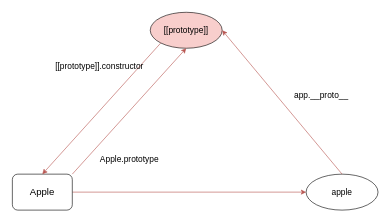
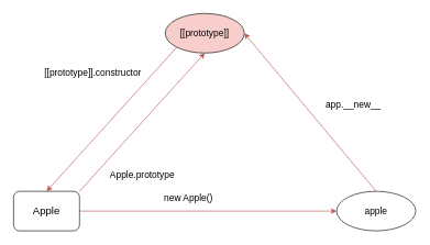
  <mxCell id="0" />
  <mxCell id="1" parent="0" />
  <mxCell id="2" style="edgeStyle=orthogonalEdgeStyle;rounded=0;orthogonalLoop=1;jettySize=auto;html=1;fillColor=#f8cecc;strokeColor=#b85450;" edge="1" parent="1" source="3" target="4"><mxGeometry relative="1" as="geometry" /></mxCell>
  <mxCell id="3" value="&lt;font size=&quot;3&quot;&gt;Apple&lt;/font&gt;" style="rounded=1;whiteSpace=wrap;html=1;" vertex="1" parent="1"><mxGeometry x="20" y="290" width="100" height="60" as="geometry" /></mxCell>
  <mxCell id="4" value="&lt;font style=&quot;font-size: 14px&quot;&gt;apple&lt;/font&gt;" style="ellipse;whiteSpace=wrap;html=1;" vertex="1" parent="1"><mxGeometry x="510" y="290" width="120" height="60" as="geometry" /></mxCell>
  <mxCell id="5" value="&lt;font style=&quot;font-size: 14px&quot;&gt;[[&lt;font style=&quot;font-size: 14px&quot;&gt;prototype&lt;/font&gt;]]&lt;/font&gt;" style="ellipse;whiteSpace=wrap;html=1;fillColor=#f8cecc;" vertex="1" parent="1"><mxGeometry x="250" y="20" width="120" height="60" as="geometry" /></mxCell>
+ <mxCell id="6" value="&lt;font style=&quot;font-size: 14px&quot;&gt;new Apple()&lt;/font&gt;" style="text;html=1;align=center;verticalAlign=middle;resizable=0;points=[];autosize=1;" vertex="1" parent="1"><mxGeometry x="240" y="290" width="90" height="20" as="geometry" /></mxCell>
  <mxCell id="7" value="" style="endArrow=classic;html=1;exitX=0.5;exitY=0;exitDx=0;exitDy=0;entryX=1;entryY=0.5;entryDx=0;entryDy=0;fillColor=#f8cecc;strokeColor=#b85450;" edge="1" parent="1" source="4" target="5"><mxGeometry width="50" height="50" relative="1" as="geometry"><mxPoint x="390" y="270" as="sourcePoint" /><mxPoint x="440" y="220" as="targetPoint" /></mxGeometry></mxCell>
- <mxCell id="8" value="&lt;font style=&quot;font-size: 14px&quot;&gt;app.__proto__&lt;/font&gt;" style="text;html=1;align=center;verticalAlign=middle;resizable=0;points=[];autosize=1;" vertex="1" parent="1"><mxGeometry x="480" y="149" width="110" height="20" as="geometry" /></mxCell>
+ <mxCell id="8" value="&lt;font style=&quot;font-size: 14px&quot;&gt;app.__new__&lt;/font&gt;" style="text;html=1;align=center;verticalAlign=middle;resizable=0;points=[];autosize=1;" vertex="1" parent="1"><mxGeometry x="480" y="149" width="110" height="20" as="geometry" /></mxCell>
  <mxCell id="9" value="" style="endArrow=classic;html=1;entryX=0.5;entryY=1;entryDx=0;entryDy=0;fillColor=#f8cecc;strokeColor=#b85450;" edge="1" parent="1" target="5"><mxGeometry width="50" height="50" relative="1" as="geometry"><mxPoint x="120" y="290" as="sourcePoint" /><mxPoint x="170" y="240" as="targetPoint" /></mxGeometry></mxCell>
  <mxCell id="10" value="&lt;font style=&quot;font-size: 14px&quot;&gt;Apple.prototype&lt;/font&gt;" style="text;html=1;align=center;verticalAlign=middle;resizable=0;points=[];autosize=1;" vertex="1" parent="1"><mxGeometry x="160" y="255" width="110" height="20" as="geometry" /></mxCell>
  <mxCell id="11" value="" style="endArrow=classic;html=1;exitX=0;exitY=1;exitDx=0;exitDy=0;entryX=0.5;entryY=0;entryDx=0;entryDy=0;fillColor=#f8cecc;strokeColor=#b85450;" edge="1" parent="1" source="5" target="3"><mxGeometry width="50" height="50" relative="1" as="geometry"><mxPoint x="170" y="90" as="sourcePoint" /><mxPoint x="220" y="40" as="targetPoint" /></mxGeometry></mxCell>
- <mxCell id="12" value="&lt;font style=&quot;font-size: 14px&quot;&gt;[[prototype]].constructor&lt;/font&gt;" style="text;html=1;align=center;verticalAlign=middle;resizable=0;points=[];autosize=1;" vertex="1" parent="1"><mxGeometry x="85" y="100" width="160" height="20" as="geometry" /></mxCell>
+ <mxCell id="12" value="&lt;font style=&quot;font-size: 14px&quot;&gt;[[prototype]].constructor&lt;/font&gt;" style="text;html=1;align=center;verticalAlign=middle;resizable=0;points=[];autosize=1;" vertex="1" parent="1"><mxGeometry x="60" y="100" width="160" height="20" as="geometry" /></mxCell>
